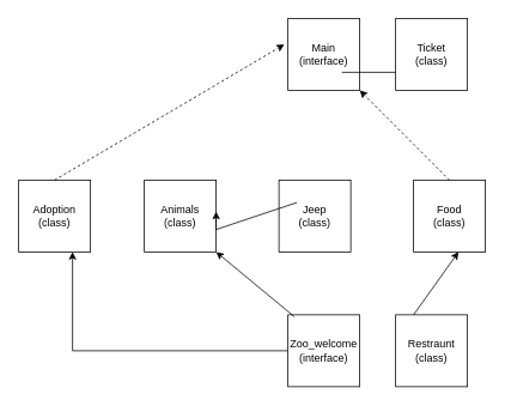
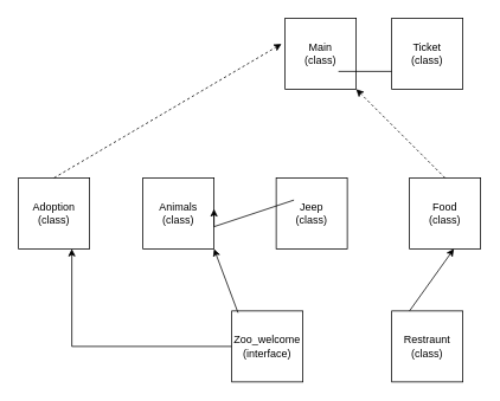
  <mxCell id="0" />
  <mxCell id="1" parent="0" />
- <mxCell id="2" value="Main&lt;br&gt;(interface)" style="whiteSpace=wrap;html=1;aspect=fixed;" vertex="1" parent="1"><mxGeometry x="320" y="20" width="80" height="80" as="geometry" /></mxCell>
+ <mxCell id="2" value="Main&lt;br&gt;(class)" style="whiteSpace=wrap;html=1;aspect=fixed;" vertex="1" parent="1"><mxGeometry x="320" y="20" width="80" height="80" as="geometry" /></mxCell>
  <mxCell id="3" value="Ticket&lt;br&gt;(class)" style="whiteSpace=wrap;html=1;aspect=fixed;" vertex="1" parent="1"><mxGeometry x="440" y="20" width="80" height="80" as="geometry" /></mxCell>
  <mxCell id="4" style="edgeStyle=orthogonalEdgeStyle;rounded=0;orthogonalLoop=1;jettySize=auto;html=1;exitX=0;exitY=0.5;exitDx=0;exitDy=0;entryX=0.75;entryY=1;entryDx=0;entryDy=0;" edge="1" parent="1" source="5" target="8"><mxGeometry relative="1" as="geometry" /></mxCell>
- <mxCell id="5" value="Zoo_welcome&lt;br&gt;(interface)" style="whiteSpace=wrap;html=1;aspect=fixed;" vertex="1" parent="1"><mxGeometry x="320" y="350" width="80" height="80" as="geometry" /></mxCell>
+ <mxCell id="5" value="Zoo_welcome&lt;br&gt;(interface)" style="whiteSpace=wrap;html=1;aspect=fixed;" vertex="1" parent="1"><mxGeometry x="260" y="350" width="80" height="80" as="geometry" /></mxCell>
  <mxCell id="6" value="Restraunt&lt;br&gt;(class)" style="whiteSpace=wrap;html=1;aspect=fixed;" vertex="1" parent="1"><mxGeometry x="440" y="350" width="80" height="80" as="geometry" /></mxCell>
  <mxCell id="7" value="Animals&lt;br&gt;(class)" style="whiteSpace=wrap;html=1;aspect=fixed;" vertex="1" parent="1"><mxGeometry x="160" y="200" width="80" height="80" as="geometry" /></mxCell>
  <mxCell id="8" value="Adoption&lt;br&gt;(class)" style="whiteSpace=wrap;html=1;aspect=fixed;" vertex="1" parent="1"><mxGeometry x="20" y="200" width="80" height="80" as="geometry" /></mxCell>
  <mxCell id="9" value="Jeep&lt;br&gt;(class)" style="whiteSpace=wrap;html=1;aspect=fixed;" vertex="1" parent="1"><mxGeometry x="310" y="200" width="80" height="80" as="geometry" /></mxCell>
  <mxCell id="10" value="Food&lt;br&gt;(class)" style="whiteSpace=wrap;html=1;aspect=fixed;" vertex="1" parent="1"><mxGeometry x="460" y="200" width="80" height="80" as="geometry" /></mxCell>
  <mxCell id="11" value="" style="endArrow=classic;html=1;rounded=0;entryX=1;entryY=1;entryDx=0;entryDy=0;exitX=0.088;exitY=0.025;exitDx=0;exitDy=0;exitPerimeter=0;" edge="1" parent="1" source="5" target="7"><mxGeometry width="50" height="50" relative="1" as="geometry"><mxPoint x="320" y="340" as="sourcePoint" /><mxPoint x="290" y="160" as="targetPoint" /><Array as="points" /></mxGeometry></mxCell>
  <mxCell id="12" value="" style="endArrow=classic;html=1;rounded=0;exitX=0.5;exitY=0;exitDx=0;exitDy=0;entryX=-0.05;entryY=0.363;entryDx=0;entryDy=0;entryPerimeter=0;dashed=1;" edge="1" parent="1" source="8" target="2"><mxGeometry width="50" height="50" relative="1" as="geometry"><mxPoint x="250" y="100" as="sourcePoint" /><mxPoint x="300" y="50" as="targetPoint" /></mxGeometry></mxCell>
  <mxCell id="13" value="" style="endArrow=classic;html=1;rounded=0;" edge="1" parent="1"><mxGeometry width="50" height="50" relative="1" as="geometry"><mxPoint x="330" y="225" as="sourcePoint" /><mxPoint x="240" y="235" as="targetPoint" /><Array as="points"><mxPoint x="240" y="255" /></Array></mxGeometry></mxCell>
  <mxCell id="14" value="" style="endArrow=classic;html=1;rounded=0;exitX=0.25;exitY=0;exitDx=0;exitDy=0;" edge="1" parent="1" source="6"><mxGeometry width="50" height="50" relative="1" as="geometry"><mxPoint x="460" y="330" as="sourcePoint" /><mxPoint x="510" y="280" as="targetPoint" /></mxGeometry></mxCell>
  <mxCell id="15" value="" style="endArrow=classic;html=1;rounded=0;entryX=1;entryY=1;entryDx=0;entryDy=0;exitX=0.5;exitY=0;exitDx=0;exitDy=0;dashed=1;" edge="1" parent="1" source="10" target="2"><mxGeometry width="50" height="50" relative="1" as="geometry"><mxPoint x="550" y="200" as="sourcePoint" /><mxPoint x="500" y="130" as="targetPoint" /></mxGeometry></mxCell>
  <mxCell id="16" value="" style="endArrow=none;html=1;rounded=0;entryX=0;entryY=0.75;entryDx=0;entryDy=0;" edge="1" parent="1" target="3"><mxGeometry width="50" height="50" relative="1" as="geometry"><mxPoint x="380" y="80" as="sourcePoint" /><mxPoint x="430" y="80" as="targetPoint" /></mxGeometry></mxCell>
